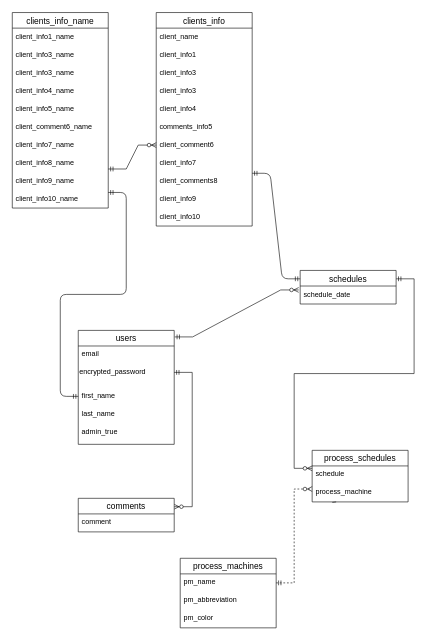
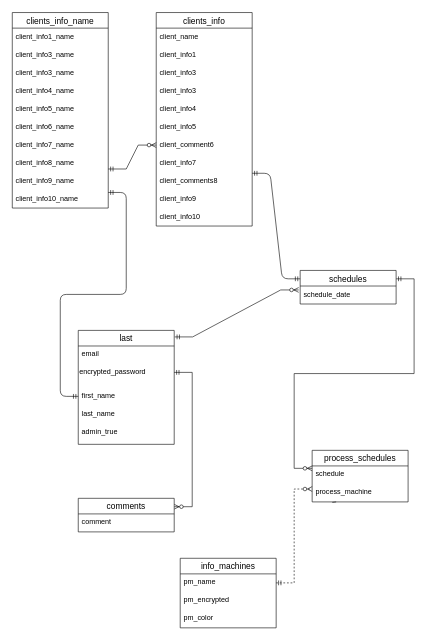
  <mxCell id="0" />
  <mxCell id="1" parent="0" />
  <mxCell id="2" value="" style="edgeStyle=entityRelationEdgeStyle;fontSize=12;html=1;endArrow=ERzeroToMany;startArrow=ERmandOne;rounded=0;exitX=1.003;exitY=0.149;exitDx=0;exitDy=0;exitPerimeter=0;entryX=-0.015;entryY=0.218;entryDx=0;entryDy=0;entryPerimeter=0;" parent="1" target="17" edge="1"><mxGeometry width="100" height="100" relative="1" as="geometry"><mxPoint x="290.75" y="560.86" as="sourcePoint" /><mxPoint x="480" y="520" as="targetPoint" /></mxGeometry></mxCell>
  <mxCell id="3" value="" style="edgeStyle=entityRelationEdgeStyle;fontSize=12;html=1;endArrow=ERzeroToMany;startArrow=ERmandOne;rounded=0;entryX=1;entryY=0.25;entryDx=0;entryDy=0;" parent="1" target="48" edge="1"><mxGeometry width="100" height="100" relative="1" as="geometry"><mxPoint x="290" y="620" as="sourcePoint" /><mxPoint x="278.5" y="788.36" as="targetPoint" /><Array as="points"><mxPoint x="350" y="690" /><mxPoint x="290" y="700" /><mxPoint x="480" y="830" /><mxPoint x="300" y="660" /><mxPoint x="300" y="820" /><mxPoint x="380" y="830" /></Array></mxGeometry></mxCell>
  <mxCell id="4" value="process_schedules" style="swimlane;fontStyle=0;childLayout=stackLayout;horizontal=1;startSize=26;horizontalStack=0;resizeParent=1;resizeParentMax=0;resizeLast=0;collapsible=1;marginBottom=0;align=center;fontSize=14;" parent="1" vertex="1"><mxGeometry x="520" y="750" width="160" height="86" as="geometry" /></mxCell>
  <mxCell id="5" value="schedule" style="text;strokeColor=none;fillColor=none;spacingLeft=4;spacingRight=4;overflow=hidden;rotatable=0;points=[[0,0.5],[1,0.5]];portConstraint=eastwest;fontSize=12;whiteSpace=wrap;html=1;" parent="4" vertex="1"><mxGeometry y="26" width="160" height="30" as="geometry" /></mxCell>
  <mxCell id="6" value="process_machine" style="text;strokeColor=none;fillColor=none;spacingLeft=4;spacingRight=4;overflow=hidden;rotatable=0;points=[[0,0.5],[1,0.5]];portConstraint=eastwest;fontSize=12;whiteSpace=wrap;html=1;" parent="4" vertex="1"><mxGeometry y="56" width="160" height="30" as="geometry" /></mxCell>
  <mxCell id="7" style="edgeStyle=none;html=1;exitX=0.25;exitY=1;exitDx=0;exitDy=0;entryX=0.21;entryY=1.026;entryDx=0;entryDy=0;entryPerimeter=0;endArrow=none;" parent="4" source="4" target="6" edge="1"><mxGeometry relative="1" as="geometry" /></mxCell>
  <mxCell id="8" value="" style="edgeStyle=entityRelationEdgeStyle;fontSize=12;html=1;endArrow=ERzeroToMany;startArrow=ERmandOne;rounded=0;exitX=1;exitY=0.25;exitDx=0;exitDy=0;" parent="1" source="16" edge="1"><mxGeometry width="100" height="100" relative="1" as="geometry"><mxPoint x="639.04" y="451.49" as="sourcePoint" /><mxPoint x="520" y="780" as="targetPoint" /><Array as="points"><mxPoint x="480" y="345" /><mxPoint x="300" y="335" /><mxPoint x="380" y="345" /></Array></mxGeometry></mxCell>
  <mxCell id="9" value="" style="edgeStyle=entityRelationEdgeStyle;fontSize=12;html=1;endArrow=ERzeroToMany;startArrow=ERmandOne;rounded=0;entryX=0;entryY=0.75;entryDx=0;entryDy=0;exitX=1;exitY=0.5;exitDx=0;exitDy=0;dashed=1;" parent="1" source="45" target="4" edge="1"><mxGeometry width="100" height="100" relative="1" as="geometry"><mxPoint x="470" y="985" as="sourcePoint" /><mxPoint x="490" y="810" as="targetPoint" /><Array as="points"><mxPoint x="510" y="855" /><mxPoint x="380" y="870" /><mxPoint x="440" y="900" /><mxPoint x="420" y="810" /><mxPoint x="330" y="845" /><mxPoint x="410" y="855" /></Array></mxGeometry></mxCell>
- <mxCell id="10" value="users" style="swimlane;fontStyle=0;childLayout=stackLayout;horizontal=1;startSize=26;horizontalStack=0;resizeParent=1;resizeParentMax=0;resizeLast=0;collapsible=1;marginBottom=0;align=center;fontSize=14;" parent="1" vertex="1"><mxGeometry x="130" y="550" width="160" height="190" as="geometry" /></mxCell>
+ <mxCell id="10" value="last" style="swimlane;fontStyle=0;childLayout=stackLayout;horizontal=1;startSize=26;horizontalStack=0;resizeParent=1;resizeParentMax=0;resizeLast=0;collapsible=1;marginBottom=0;align=center;fontSize=14;" parent="1" vertex="1"><mxGeometry x="130" y="550" width="160" height="190" as="geometry" /></mxCell>
  <mxCell id="11" value="email" style="text;strokeColor=none;fillColor=none;spacingLeft=4;spacingRight=4;overflow=hidden;rotatable=0;points=[[0,0.5],[1,0.5]];portConstraint=eastwest;fontSize=12;" parent="10" vertex="1"><mxGeometry y="26" width="160" height="30" as="geometry" /></mxCell>
  <mxCell id="12" value="encrypted_password" style="text;whiteSpace=wrap;html=1;" parent="10" vertex="1"><mxGeometry y="56" width="160" height="40" as="geometry" /></mxCell>
  <mxCell id="13" value="first_name" style="text;strokeColor=none;fillColor=none;spacingLeft=4;spacingRight=4;overflow=hidden;rotatable=0;points=[[0,0.5],[1,0.5]];portConstraint=eastwest;fontSize=12;" parent="10" vertex="1"><mxGeometry y="96" width="160" height="30" as="geometry" /></mxCell>
  <mxCell id="14" value="last_name" style="text;strokeColor=none;fillColor=none;spacingLeft=4;spacingRight=4;overflow=hidden;rotatable=0;points=[[0,0.5],[1,0.5]];portConstraint=eastwest;fontSize=12;" parent="10" vertex="1"><mxGeometry y="126" width="160" height="30" as="geometry" /></mxCell>
  <mxCell id="15" value="admin_true" style="text;strokeColor=none;fillColor=none;spacingLeft=4;spacingRight=4;overflow=hidden;rotatable=0;points=[[0,0.5],[1,0.5]];portConstraint=eastwest;fontSize=12;" parent="10" vertex="1"><mxGeometry y="156" width="160" height="34" as="geometry" /></mxCell>
  <mxCell id="16" value="schedules" style="swimlane;fontStyle=0;childLayout=stackLayout;horizontal=1;startSize=26;horizontalStack=0;resizeParent=1;resizeParentMax=0;resizeLast=0;collapsible=1;marginBottom=0;align=center;fontSize=14;" parent="1" vertex="1"><mxGeometry x="500" y="450" width="160" height="56" as="geometry" /></mxCell>
  <mxCell id="17" value="schedule_date" style="text;strokeColor=none;fillColor=none;spacingLeft=4;spacingRight=4;overflow=hidden;rotatable=0;points=[[0,0.5],[1,0.5]];portConstraint=eastwest;fontSize=12;" parent="16" vertex="1"><mxGeometry y="26" width="160" height="30" as="geometry" /></mxCell>
  <mxCell id="18" value="clients_info" style="swimlane;fontStyle=0;childLayout=stackLayout;horizontal=1;startSize=26;horizontalStack=0;resizeParent=1;resizeParentMax=0;resizeLast=0;collapsible=1;marginBottom=0;align=center;fontSize=14;" parent="1" vertex="1"><mxGeometry x="260" y="20" width="160" height="356" as="geometry" /></mxCell>
  <mxCell id="19" value="client_name" style="text;strokeColor=none;fillColor=none;spacingLeft=4;spacingRight=4;overflow=hidden;rotatable=0;points=[[0,0.5],[1,0.5]];portConstraint=eastwest;fontSize=12;" parent="18" vertex="1"><mxGeometry y="26" width="160" height="30" as="geometry" /></mxCell>
  <mxCell id="20" value="client_info1" style="text;strokeColor=none;fillColor=none;spacingLeft=4;spacingRight=4;overflow=hidden;rotatable=0;points=[[0,0.5],[1,0.5]];portConstraint=eastwest;fontSize=12;" parent="18" vertex="1"><mxGeometry y="56" width="160" height="30" as="geometry" /></mxCell>
  <mxCell id="21" value="client_info3" style="text;strokeColor=none;fillColor=none;spacingLeft=4;spacingRight=4;overflow=hidden;rotatable=0;points=[[0,0.5],[1,0.5]];portConstraint=eastwest;fontSize=12;" parent="18" vertex="1"><mxGeometry y="86" width="160" height="30" as="geometry" /></mxCell>
  <mxCell id="22" value="client_info3" style="text;strokeColor=none;fillColor=none;spacingLeft=4;spacingRight=4;overflow=hidden;rotatable=0;points=[[0,0.5],[1,0.5]];portConstraint=eastwest;fontSize=12;" parent="18" vertex="1"><mxGeometry y="116" width="160" height="30" as="geometry" /></mxCell>
  <mxCell id="23" value="client_info4&#10;" style="text;strokeColor=none;fillColor=none;spacingLeft=4;spacingRight=4;overflow=hidden;rotatable=0;points=[[0,0.5],[1,0.5]];portConstraint=eastwest;fontSize=12;" parent="18" vertex="1"><mxGeometry y="146" width="160" height="30" as="geometry" /></mxCell>
- <mxCell id="24" value="comments_info5&#10;" style="text;strokeColor=none;fillColor=none;spacingLeft=4;spacingRight=4;overflow=hidden;rotatable=0;points=[[0,0.5],[1,0.5]];portConstraint=eastwest;fontSize=12;" parent="18" vertex="1"><mxGeometry y="176" width="160" height="30" as="geometry" /></mxCell>
+ <mxCell id="24" value="client_info5&#10;" style="text;strokeColor=none;fillColor=none;spacingLeft=4;spacingRight=4;overflow=hidden;rotatable=0;points=[[0,0.5],[1,0.5]];portConstraint=eastwest;fontSize=12;" parent="18" vertex="1"><mxGeometry y="176" width="160" height="30" as="geometry" /></mxCell>
  <mxCell id="25" value="client_comment6&#10;" style="text;strokeColor=none;fillColor=none;spacingLeft=4;spacingRight=4;overflow=hidden;rotatable=0;points=[[0,0.5],[1,0.5]];portConstraint=eastwest;fontSize=12;" parent="18" vertex="1"><mxGeometry y="206" width="160" height="30" as="geometry" /></mxCell>
  <mxCell id="26" value="" style="edgeStyle=entityRelationEdgeStyle;fontSize=12;html=1;endArrow=ERzeroToMany;startArrow=ERmandOne;rounded=0;exitX=1.003;exitY=0.149;exitDx=0;exitDy=0;exitPerimeter=0;" parent="18" target="25" edge="1"><mxGeometry width="100" height="100" relative="1" as="geometry"><mxPoint x="-80" y="260.86" as="sourcePoint" /><mxPoint x="109.25" y="220" as="targetPoint" /></mxGeometry></mxCell>
  <mxCell id="27" value="client_info7" style="text;strokeColor=none;fillColor=none;spacingLeft=4;spacingRight=4;overflow=hidden;rotatable=0;points=[[0,0.5],[1,0.5]];portConstraint=eastwest;fontSize=12;" parent="18" vertex="1"><mxGeometry y="236" width="160" height="30" as="geometry" /></mxCell>
  <mxCell id="28" value="client_comments8" style="text;strokeColor=none;fillColor=none;spacingLeft=4;spacingRight=4;overflow=hidden;rotatable=0;points=[[0,0.5],[1,0.5]];portConstraint=eastwest;fontSize=12;" parent="18" vertex="1"><mxGeometry y="266" width="160" height="30" as="geometry" /></mxCell>
  <mxCell id="29" value="client_info9" style="text;strokeColor=none;fillColor=none;spacingLeft=4;spacingRight=4;overflow=hidden;rotatable=0;points=[[0,0.5],[1,0.5]];portConstraint=eastwest;fontSize=12;" parent="18" vertex="1"><mxGeometry y="296" width="160" height="30" as="geometry" /></mxCell>
  <mxCell id="30" value="client_info10" style="text;strokeColor=none;fillColor=none;spacingLeft=4;spacingRight=4;overflow=hidden;rotatable=0;points=[[0,0.5],[1,0.5]];portConstraint=eastwest;fontSize=12;" parent="18" vertex="1"><mxGeometry y="326" width="160" height="30" as="geometry" /></mxCell>
  <mxCell id="31" value="clients_info_name" style="swimlane;fontStyle=0;childLayout=stackLayout;horizontal=1;startSize=26;horizontalStack=0;resizeParent=1;resizeParentMax=0;resizeLast=0;collapsible=1;marginBottom=0;align=center;fontSize=14;" parent="1" vertex="1"><mxGeometry x="20" y="20" width="160" height="326" as="geometry" /></mxCell>
  <mxCell id="32" value="client_info1_name" style="text;strokeColor=none;fillColor=none;spacingLeft=4;spacingRight=4;overflow=hidden;rotatable=0;points=[[0,0.5],[1,0.5]];portConstraint=eastwest;fontSize=12;" parent="31" vertex="1"><mxGeometry y="26" width="160" height="30" as="geometry" /></mxCell>
  <mxCell id="33" value="client_info3_name" style="text;strokeColor=none;fillColor=none;spacingLeft=4;spacingRight=4;overflow=hidden;rotatable=0;points=[[0,0.5],[1,0.5]];portConstraint=eastwest;fontSize=12;" parent="31" vertex="1"><mxGeometry y="56" width="160" height="30" as="geometry" /></mxCell>
  <mxCell id="34" value="client_info3_name" style="text;strokeColor=none;fillColor=none;spacingLeft=4;spacingRight=4;overflow=hidden;rotatable=0;points=[[0,0.5],[1,0.5]];portConstraint=eastwest;fontSize=12;" parent="31" vertex="1"><mxGeometry y="86" width="160" height="30" as="geometry" /></mxCell>
  <mxCell id="35" value="client_info4_name&#10;" style="text;strokeColor=none;fillColor=none;spacingLeft=4;spacingRight=4;overflow=hidden;rotatable=0;points=[[0,0.5],[1,0.5]];portConstraint=eastwest;fontSize=12;" parent="31" vertex="1"><mxGeometry y="116" width="160" height="30" as="geometry" /></mxCell>
  <mxCell id="36" value="client_info5_name&#10;" style="text;strokeColor=none;fillColor=none;spacingLeft=4;spacingRight=4;overflow=hidden;rotatable=0;points=[[0,0.5],[1,0.5]];portConstraint=eastwest;fontSize=12;" parent="31" vertex="1"><mxGeometry y="146" width="160" height="30" as="geometry" /></mxCell>
- <mxCell id="37" value="client_comment6_name&#10;" style="text;strokeColor=none;fillColor=none;spacingLeft=4;spacingRight=4;overflow=hidden;rotatable=0;points=[[0,0.5],[1,0.5]];portConstraint=eastwest;fontSize=12;" parent="31" vertex="1"><mxGeometry y="176" width="160" height="30" as="geometry" /></mxCell>
+ <mxCell id="37" value="client_info6_name&#10;" style="text;strokeColor=none;fillColor=none;spacingLeft=4;spacingRight=4;overflow=hidden;rotatable=0;points=[[0,0.5],[1,0.5]];portConstraint=eastwest;fontSize=12;" parent="31" vertex="1"><mxGeometry y="176" width="160" height="30" as="geometry" /></mxCell>
  <mxCell id="38" value="client_info7_name" style="text;strokeColor=none;fillColor=none;spacingLeft=4;spacingRight=4;overflow=hidden;rotatable=0;points=[[0,0.5],[1,0.5]];portConstraint=eastwest;fontSize=12;" parent="31" vertex="1"><mxGeometry y="206" width="160" height="30" as="geometry" /></mxCell>
  <mxCell id="39" value="client_info8_name" style="text;strokeColor=none;fillColor=none;spacingLeft=4;spacingRight=4;overflow=hidden;rotatable=0;points=[[0,0.5],[1,0.5]];portConstraint=eastwest;fontSize=12;" parent="31" vertex="1"><mxGeometry y="236" width="160" height="30" as="geometry" /></mxCell>
  <mxCell id="40" value="client_info9_name" style="text;strokeColor=none;fillColor=none;spacingLeft=4;spacingRight=4;overflow=hidden;rotatable=0;points=[[0,0.5],[1,0.5]];portConstraint=eastwest;fontSize=12;" parent="31" vertex="1"><mxGeometry y="266" width="160" height="30" as="geometry" /></mxCell>
  <mxCell id="41" value="client_info10_name" style="text;strokeColor=none;fillColor=none;spacingLeft=4;spacingRight=4;overflow=hidden;rotatable=0;points=[[0,0.5],[1,0.5]];portConstraint=eastwest;fontSize=12;" parent="31" vertex="1"><mxGeometry y="296" width="160" height="30" as="geometry" /></mxCell>
  <mxCell id="42" value="" style="edgeStyle=entityRelationEdgeStyle;fontSize=12;html=1;endArrow=ERmandOne;startArrow=ERmandOne;" parent="1" edge="1"><mxGeometry width="100" height="100" relative="1" as="geometry"><mxPoint x="180" y="320" as="sourcePoint" /><mxPoint x="130" y="660" as="targetPoint" /></mxGeometry></mxCell>
  <mxCell id="43" value="" style="edgeStyle=entityRelationEdgeStyle;fontSize=12;html=1;endArrow=ERmandOne;startArrow=ERmandOne;entryX=0;entryY=0.25;entryDx=0;entryDy=0;" parent="1" target="16" edge="1"><mxGeometry width="100" height="100" relative="1" as="geometry"><mxPoint x="420" y="288" as="sourcePoint" /><mxPoint x="458" y="478" as="targetPoint" /></mxGeometry></mxCell>
- <mxCell id="44" value="process_machines" style="swimlane;fontStyle=0;childLayout=stackLayout;horizontal=1;startSize=26;horizontalStack=0;resizeParent=1;resizeParentMax=0;resizeLast=0;collapsible=1;marginBottom=0;align=center;fontSize=14;" parent="1" vertex="1"><mxGeometry x="300" y="930" width="160" height="116" as="geometry" /></mxCell>
+ <mxCell id="44" value="info_machines" style="swimlane;fontStyle=0;childLayout=stackLayout;horizontal=1;startSize=26;horizontalStack=0;resizeParent=1;resizeParentMax=0;resizeLast=0;collapsible=1;marginBottom=0;align=center;fontSize=14;" parent="1" vertex="1"><mxGeometry x="300" y="930" width="160" height="116" as="geometry" /></mxCell>
  <mxCell id="45" value="pm_name&#10;" style="text;strokeColor=none;fillColor=none;spacingLeft=4;spacingRight=4;overflow=hidden;rotatable=0;points=[[0,0.5],[1,0.5]];portConstraint=eastwest;fontSize=12;" parent="44" vertex="1"><mxGeometry y="26" width="160" height="30" as="geometry" /></mxCell>
- <mxCell id="46" value="pm_abbreviation" style="text;strokeColor=none;fillColor=none;spacingLeft=4;spacingRight=4;overflow=hidden;rotatable=0;points=[[0,0.5],[1,0.5]];portConstraint=eastwest;fontSize=12;" parent="44" vertex="1"><mxGeometry y="56" width="160" height="30" as="geometry" /></mxCell>
+ <mxCell id="46" value="pm_encrypted" style="text;strokeColor=none;fillColor=none;spacingLeft=4;spacingRight=4;overflow=hidden;rotatable=0;points=[[0,0.5],[1,0.5]];portConstraint=eastwest;fontSize=12;" parent="44" vertex="1"><mxGeometry y="56" width="160" height="30" as="geometry" /></mxCell>
  <mxCell id="47" value="pm_color&#10;" style="text;strokeColor=none;fillColor=none;spacingLeft=4;spacingRight=4;overflow=hidden;rotatable=0;points=[[0,0.5],[1,0.5]];portConstraint=eastwest;fontSize=12;" parent="44" vertex="1"><mxGeometry y="86" width="160" height="30" as="geometry" /></mxCell>
  <mxCell id="48" value="comments" style="swimlane;fontStyle=0;childLayout=stackLayout;horizontal=1;startSize=26;horizontalStack=0;resizeParent=1;resizeParentMax=0;resizeLast=0;collapsible=1;marginBottom=0;align=center;fontSize=14;" parent="1" vertex="1"><mxGeometry x="130" y="830" width="160" height="56" as="geometry" /></mxCell>
  <mxCell id="49" value="comment" style="text;strokeColor=none;fillColor=none;spacingLeft=4;spacingRight=4;overflow=hidden;rotatable=0;points=[[0,0.5],[1,0.5]];portConstraint=eastwest;fontSize=12;" parent="48" vertex="1"><mxGeometry y="26" width="160" height="30" as="geometry" /></mxCell>
